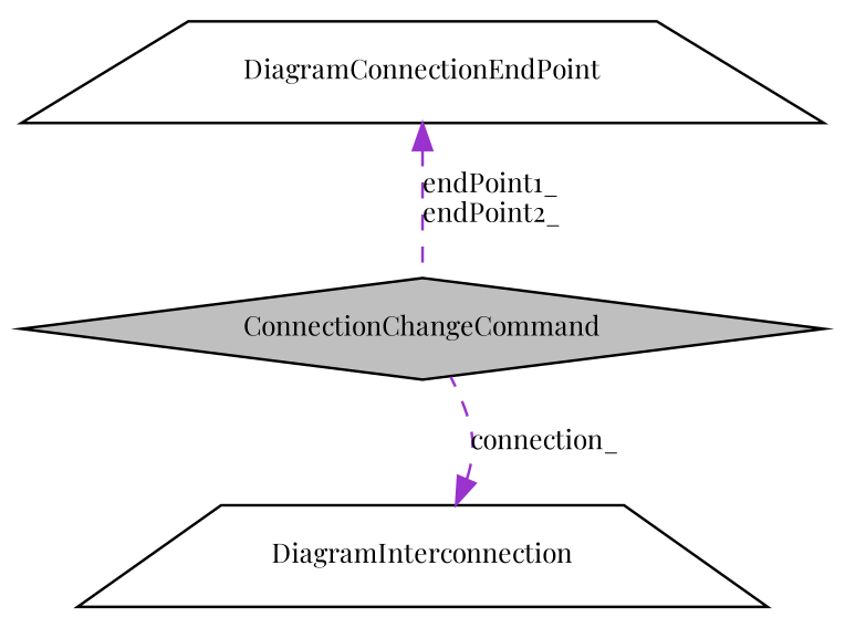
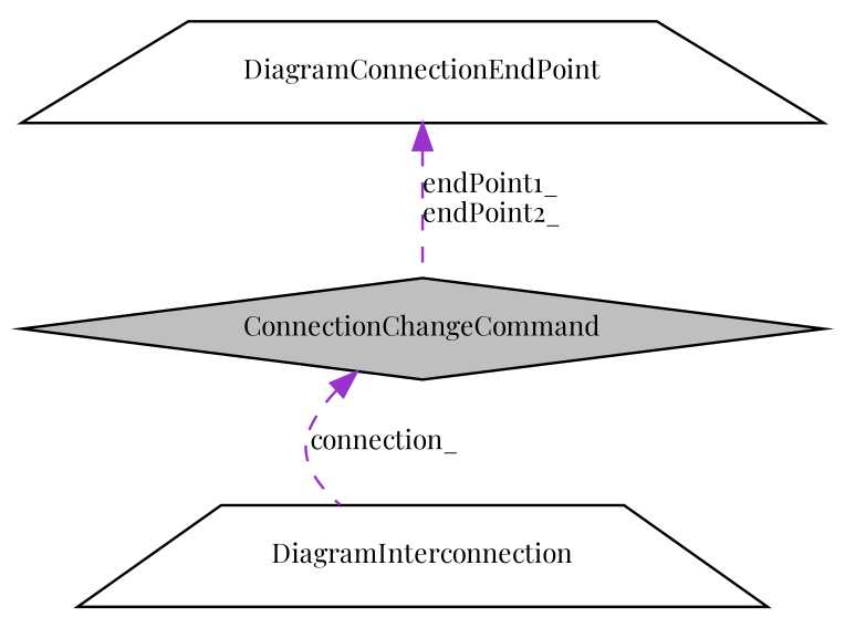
  digraph {
    fontname="Playfair Display"
    node [color=black fontname="Playfair Display" fontsize=10 shape=trapezium]
    edge [color=darkorchid3 dir=back fontname="Playfair Display" fontsize=10 labelfontname=FreeSans labelfontsize=10 style=dashed]
    n1 [fillcolor=grey75 fontcolor=black height=0.2 label=ConnectionChangeCommand shape=diamond style=filled width=0.4]
    n2 [height=0.2 label=DiagramInterconnection width=0.4]
    n3 [height=0.2 label=DiagramConnectionEndPoint width=0.4]
-   n2 -> n1 [label=connection_]
+   n1 -> n2 [label=connection_]
    n3 -> n1 [label="endPoint1_\nendPoint2_"]
  }
